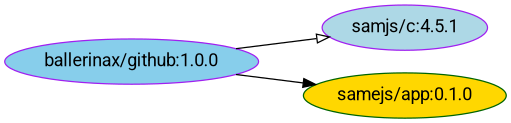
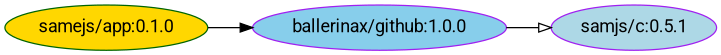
  digraph {
    fontname=Roboto
    rankdir=LR
    node [color=purple fontname=Roboto style=filled]
    edge [fontname=Roboto]
    "ballerinax/github:1.0.0" [fillcolor=skyblue repo=local]
-   "samjs/c:0.5.1" [fillcolor=lightblue label="samjs/c:4.5.1"]
+   "samjs/c:0.5.1" [fillcolor=lightblue]
    "samejs/app:0.1.0" [color=darkgreen fillcolor=gold]
    "ballerinax/github:1.0.0" -> "samjs/c:0.5.1" [arrowhead=onormal]
-   "ballerinax/github:1.0.0" -> "samejs/app:0.1.0" [arrowhead=normal]
+   "samejs/app:0.1.0" -> "ballerinax/github:1.0.0" [arrowhead=normal]
  }
